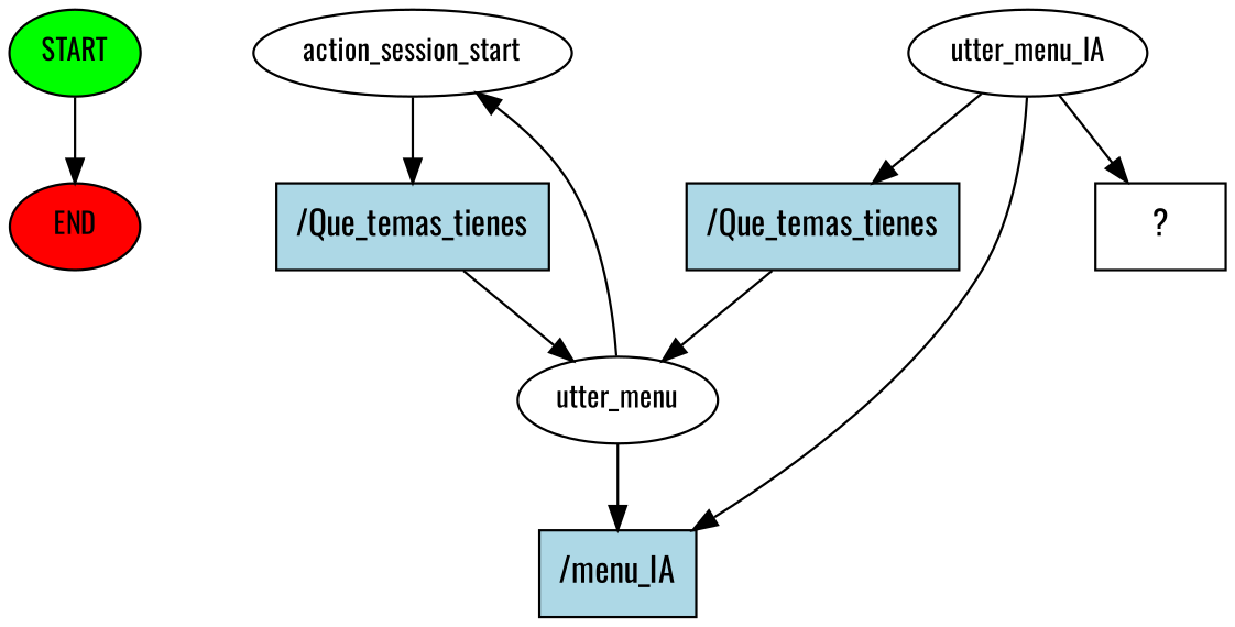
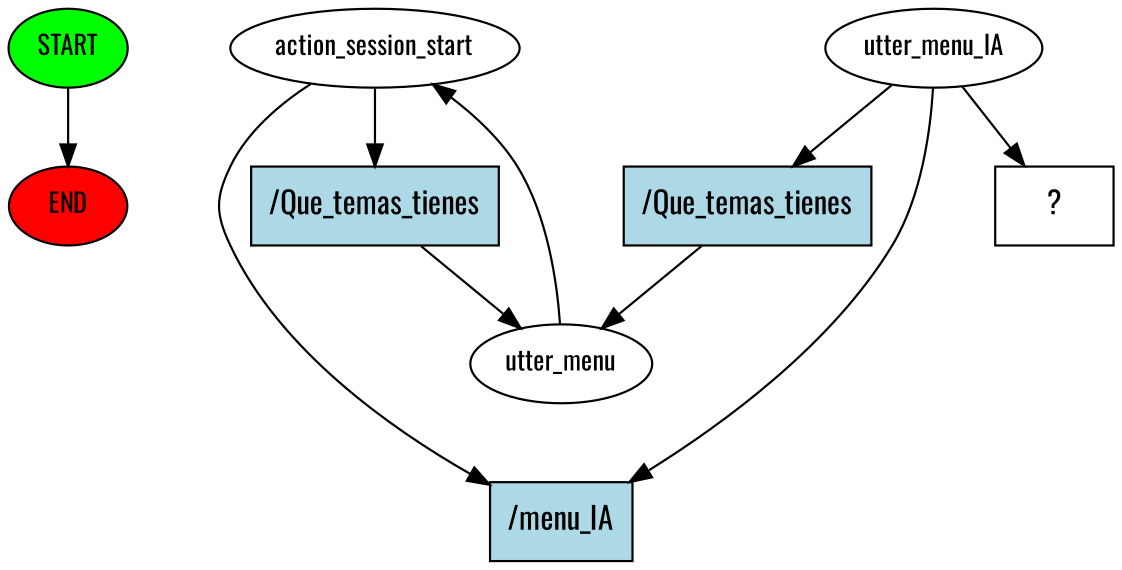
  digraph {
    fontname=Oswald
    node [fontname=Oswald fontsize=12 style=filled]
    edge [fontname=Oswald]
    n1 [fillcolor=green label=START]
    n2 [fillcolor=red label=END]
    n3 [label=action_session_start style=""]
    n4 [fillcolor=lightblue label="/Que_temas_tienes" shape=rect fontsize=""]
    n5 [label=utter_menu style=""]
    n6 [fillcolor=lightblue label="/menu_IA" shape=rect fontsize=""]
    n7 [label=utter_menu_IA style=""]
    n8 [label="  ?  " shape=rect fontsize="" style=""]
    n9 [fillcolor=lightblue label="/Que_temas_tienes" shape=rect fontsize=""]
    n1 -> n2
    n3 -> n4
    n4 -> n5
    n5 -> n3
-   n5 -> n6
+   n3 -> n6
    n7 -> n6
    n7 -> n8
    n7 -> n9
    n9 -> n5
  }
